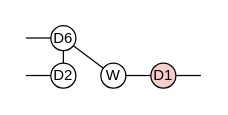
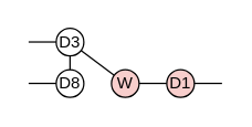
  <mxCell id="0" />
  <mxCell id="1" parent="0" />
- <mxCell id="2" value="D2" style="ellipse;whiteSpace=wrap;html=1;aspect=fixed;" parent="1" vertex="1"><mxGeometry x="40" y="50" width="20" height="20" as="geometry" /></mxCell>
- <mxCell id="3" value="D6" style="ellipse;whiteSpace=wrap;html=1;aspect=fixed;" parent="1" vertex="1"><mxGeometry x="40" y="20" width="20" height="20" as="geometry" /></mxCell>
+ <mxCell id="2" value="D8" style="ellipse;whiteSpace=wrap;html=1;aspect=fixed;" parent="1" vertex="1"><mxGeometry x="40" y="50" width="20" height="20" as="geometry" /></mxCell>
+ <mxCell id="3" value="D3" style="ellipse;whiteSpace=wrap;html=1;aspect=fixed;" parent="1" vertex="1"><mxGeometry x="40" y="20" width="20" height="20" as="geometry" /></mxCell>
  <mxCell id="4" value="" style="endArrow=none;html=1;rounded=0;" parent="1" source="3" target="6" edge="1"><mxGeometry width="50" height="50" relative="1" as="geometry"><mxPoint x="60" y="30" as="sourcePoint" /><mxPoint x="110" y="-20" as="targetPoint" /></mxGeometry></mxCell>
  <mxCell id="5" value="" style="endArrow=none;html=1;rounded=0;" parent="1" source="2" target="3" edge="1"><mxGeometry width="50" height="50" relative="1" as="geometry"><mxPoint x="60" y="60" as="sourcePoint" /><mxPoint x="120" y="60" as="targetPoint" /></mxGeometry></mxCell>
- <mxCell id="6" value="W" style="ellipse;whiteSpace=wrap;html=1;aspect=fixed;" parent="1" vertex="1"><mxGeometry x="80" y="50" width="20" height="20" as="geometry" /></mxCell>
+ <mxCell id="6" value="W" style="ellipse;whiteSpace=wrap;html=1;aspect=fixed;fillColor=#f8cecc;" parent="1" vertex="1"><mxGeometry x="80" y="50" width="20" height="20" as="geometry" /></mxCell>
  <mxCell id="7" value="" style="endArrow=none;html=1;rounded=0;" parent="1" edge="1"><mxGeometry width="50" height="50" relative="1" as="geometry"><mxPoint x="100" y="59.92" as="sourcePoint" /><mxPoint x="120" y="59.92" as="targetPoint" /></mxGeometry></mxCell>
  <mxCell id="8" value="" style="endArrow=none;html=1;rounded=0;" parent="1" edge="1"><mxGeometry width="50" height="50" relative="1" as="geometry"><mxPoint x="20" y="59.92" as="sourcePoint" /><mxPoint x="40" y="59.92" as="targetPoint" /></mxGeometry></mxCell>
  <mxCell id="9" value="" style="endArrow=none;html=1;rounded=0;" parent="1" edge="1"><mxGeometry width="50" height="50" relative="1" as="geometry"><mxPoint x="20" y="29.92" as="sourcePoint" /><mxPoint x="40" y="29.92" as="targetPoint" /></mxGeometry></mxCell>
  <mxCell id="10" value="D1" style="ellipse;whiteSpace=wrap;html=1;aspect=fixed;fillColor=#f8cecc;" vertex="1" parent="1"><mxGeometry x="120" y="50" width="20" height="20" as="geometry" /></mxCell>
  <mxCell id="11" value="" style="endArrow=none;html=1;rounded=0;" edge="1" parent="1"><mxGeometry width="50" height="50" relative="1" as="geometry"><mxPoint x="140" y="59.92" as="sourcePoint" /><mxPoint x="160" y="59.92" as="targetPoint" /></mxGeometry></mxCell>
